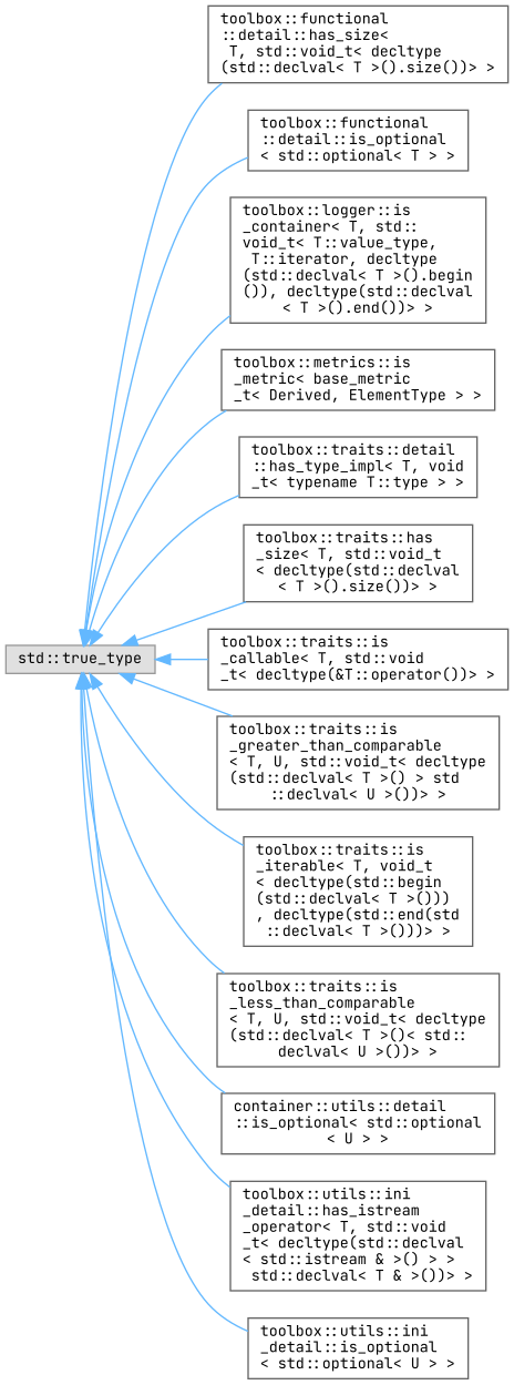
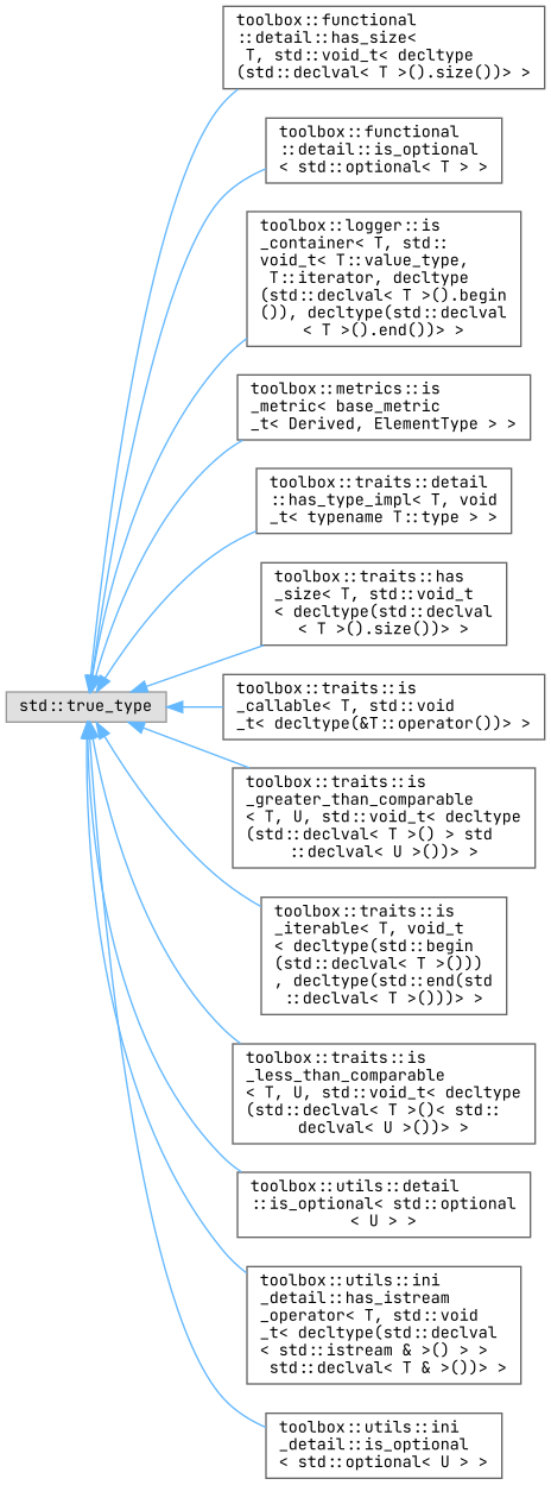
  digraph {
    rankdir=LR
    fontname="JetBrains Mono"
    node [color=grey40 fillcolor=white fontname="JetBrains Mono" fontsize=10 shape=box style=filled]
    edge [color=steelblue1 dir=back fontname="JetBrains Mono" fontsize=10 labelfontname=Helvetica labelfontsize=10 style=solid]
    n1 [color=grey60 fillcolor="#E0E0E0" height=0.2 label="std::true_type" width=0.4]
    n2 [height=0.2 label="toolbox::functional\l::detail::has_size\<\l T, std::void_t\< decltype\l(std::declval\< T \>().size())\> \>" width=0.4]
    n3 [height=0.2 label="toolbox::functional\l::detail::is_optional\l\< std::optional\< T \> \>" width=0.4]
    n4 [height=0.2 label="toolbox::logger::is\l_container\< T, std::\lvoid_t\< T::value_type,\l T::iterator, decltype\l(std::declval\< T \>().begin\l()), decltype(std::declval\l\< T \>().end())\> \>" width=0.4]
    n5 [height=0.2 label="toolbox::metrics::is\l_metric\< base_metric\l_t\< Derived, ElementType \> \>" width=0.4]
    n6 [height=0.2 label="toolbox::traits::detail\l::has_type_impl\< T, void\l_t\< typename T::type \> \>" width=0.4]
    n7 [height=0.2 label="toolbox::traits::has\l_size\< T, std::void_t\l\< decltype(std::declval\l\< T \>().size())\> \>" width=0.4]
    n8 [height=0.2 label="toolbox::traits::is\l_callable\< T, std::void\l_t\< decltype(&T::operator())\> \>" width=0.4]
    n9 [height=0.2 label="toolbox::traits::is\l_greater_than_comparable\l\< T, U, std::void_t\< decltype\l(std::declval\< T \>() \> std\l::declval\< U \>())\> \>" width=0.4]
    n10 [height=0.2 label="toolbox::traits::is\l_iterable\< T, void_t\l\< decltype(std::begin\l(std::declval\< T \>()))\l, decltype(std::end(std\l::declval\< T \>()))\> \>" width=0.4]
    n11 [height=0.2 label="toolbox::traits::is\l_less_than_comparable\l\< T, U, std::void_t\< decltype\l(std::declval\< T \>()\< std::\ldeclval\< U \>())\> \>" width=0.4]
-   n12 [height=0.2 label="container::utils::detail\l::is_optional\< std::optional\l\< U \> \>" width=0.4]
+   n12 [height=0.2 label="toolbox::utils::detail\l::is_optional\< std::optional\l\< U \> \>" width=0.4]
    n13 [height=0.2 label="toolbox::utils::ini\l_detail::has_istream\l_operator\< T, std::void\l_t\< decltype(std::declval\l\< std::istream & \>() \> \>\l std::declval\< T & \>())\> \>" width=0.4]
    n14 [height=0.2 label="toolbox::utils::ini\l_detail::is_optional\l\< std::optional\< U \> \>" width=0.4]
    n1 -> n2
    n1 -> n3
    n1 -> n4
    n1 -> n5
    n1 -> n6
    n1 -> n7
    n1 -> n8
    n1 -> n9
    n1 -> n10
    n1 -> n11
    n1 -> n12
    n1 -> n13
    n1 -> n14
  }
